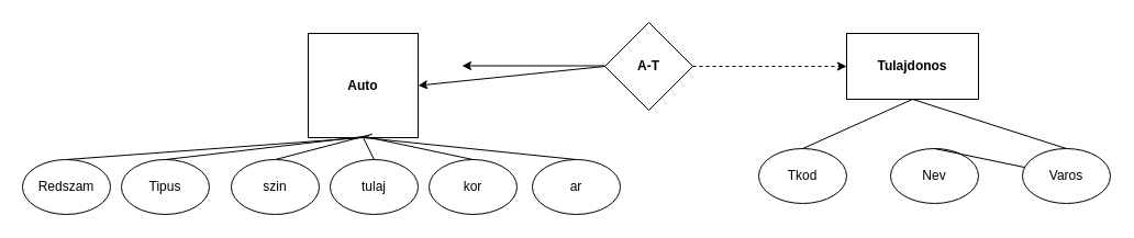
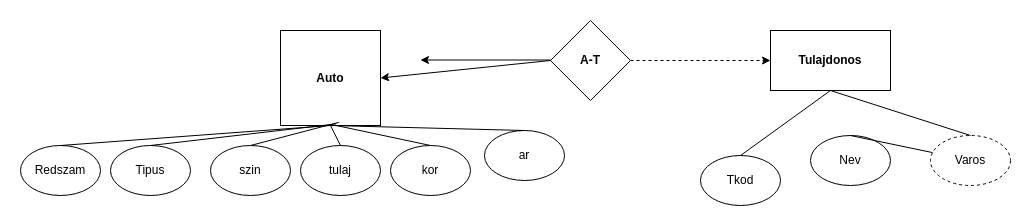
  <mxCell id="0" />
  <mxCell id="1" parent="0" />
  <mxCell id="2" value="&lt;b&gt;Tulajdonos&lt;/b&gt;" style="rounded=0;whiteSpace=wrap;html=1;" vertex="1" parent="1"><mxGeometry x="770" y="30" width="120" height="60" as="geometry" /></mxCell>
  <mxCell id="3" value="&lt;b&gt;Auto&lt;/b&gt;" style="rounded=0;whiteSpace=wrap;html=1;" vertex="1" parent="1"><mxGeometry x="280" y="30" width="100" height="95" as="geometry" /></mxCell>
  <mxCell id="4" value="Redszam" style="ellipse;whiteSpace=wrap;html=1;" vertex="1" parent="1"><mxGeometry x="20" y="145" width="80" height="50" as="geometry" /></mxCell>
  <mxCell id="5" value="Tipus" style="ellipse;whiteSpace=wrap;html=1;" vertex="1" parent="1"><mxGeometry y="145" width="80" height="50" as="geometry" x="110" /></mxCell>
  <mxCell id="6" value="szin" style="ellipse;whiteSpace=wrap;html=1;" vertex="1" parent="1"><mxGeometry x="210" y="145" width="80" height="50" as="geometry" /></mxCell>
  <mxCell id="7" value="kor" style="ellipse;whiteSpace=wrap;html=1;" vertex="1" parent="1"><mxGeometry x="390" y="145" width="80" height="50" as="geometry" /></mxCell>
  <mxCell id="8" value="tulaj" style="ellipse;whiteSpace=wrap;html=1;" vertex="1" parent="1"><mxGeometry x="300" y="145" width="80" height="50" as="geometry" /></mxCell>
- <mxCell id="9" value="ar" style="ellipse;whiteSpace=wrap;html=1;" vertex="1" parent="1"><mxGeometry x="484" y="145" width="80" height="50" as="geometry" /></mxCell>
- <mxCell id="10" value="Tkod" style="ellipse;whiteSpace=wrap;html=1;" vertex="1" parent="1"><mxGeometry x="690" y="135" width="80" height="50" as="geometry" /></mxCell>
+ <mxCell id="9" value="ar" style="ellipse;whiteSpace=wrap;html=1;" vertex="1" parent="1"><mxGeometry x="484" y="130" width="80" height="50" as="geometry" /></mxCell>
+ <mxCell id="10" value="Tkod" style="ellipse;whiteSpace=wrap;html=1;" vertex="1" parent="1"><mxGeometry x="700" y="155" width="80" height="50" as="geometry" /></mxCell>
  <mxCell id="11" value="Nev" style="ellipse;whiteSpace=wrap;html=1;" vertex="1" parent="1"><mxGeometry x="810" y="135" width="80" height="50" as="geometry" /></mxCell>
- <mxCell id="12" value="Varos" style="ellipse;whiteSpace=wrap;html=1;" vertex="1" parent="1"><mxGeometry x="930" y="135" width="80" height="50" as="geometry" /></mxCell>
+ <mxCell id="12" value="Varos" style="ellipse;whiteSpace=wrap;html=1;dashed=1;" vertex="1" parent="1"><mxGeometry x="930" y="135" width="80" height="50" as="geometry" /></mxCell>
  <mxCell id="13" value="" style="endArrow=none;html=1;rounded=0;entryX=0.558;entryY=1;entryDx=0;entryDy=0;entryPerimeter=0;" edge="1" parent="1" target="3"><mxGeometry width="50" height="50" relative="1" as="geometry"><mxPoint x="430" y="145" as="sourcePoint" /><mxPoint x="480" y="95" as="targetPoint" /></mxGeometry></mxCell>
  <mxCell id="14" value="" style="endArrow=none;html=1;rounded=0;entryX=0.5;entryY=1;entryDx=0;entryDy=0;" edge="1" parent="1" target="3"><mxGeometry width="50" height="50" relative="1" as="geometry"><mxPoint x="340" y="145" as="sourcePoint" /><mxPoint x="350" y="85" as="targetPoint" /></mxGeometry></mxCell>
  <mxCell id="15" value="" style="endArrow=none;html=1;rounded=0;entryX=0.583;entryY=0.967;entryDx=0;entryDy=0;entryPerimeter=0;" edge="1" parent="1" target="3"><mxGeometry width="50" height="50" relative="1" as="geometry"><mxPoint x="250" y="145" as="sourcePoint" /><mxPoint x="310" y="85" as="targetPoint" /></mxGeometry></mxCell>
  <mxCell id="16" value="" style="endArrow=none;html=1;rounded=0;entryX=0.558;entryY=0.983;entryDx=0;entryDy=0;entryPerimeter=0;" edge="1" parent="1" target="3"><mxGeometry width="50" height="50" relative="1" as="geometry"><mxPoint x="150" y="145" as="sourcePoint" /><mxPoint x="200" y="95" as="targetPoint" /></mxGeometry></mxCell>
  <mxCell id="17" value="" style="endArrow=none;html=1;rounded=0;entryX=0.5;entryY=1;entryDx=0;entryDy=0;" edge="1" parent="1" target="3"><mxGeometry width="50" height="50" relative="1" as="geometry"><mxPoint x="60" y="145" as="sourcePoint" /><mxPoint y="95" as="targetPoint" x="110" /></mxGeometry></mxCell>
  <mxCell id="18" value="" style="endArrow=none;html=1;rounded=0;entryX=0.5;entryY=1;entryDx=0;entryDy=0;exitX=0.5;exitY=0;exitDx=0;exitDy=0;" edge="1" parent="1" source="9" target="3"><mxGeometry width="50" height="50" relative="1" as="geometry"><mxPoint x="433" y="135" as="sourcePoint" /><mxPoint x="330" y="80" as="targetPoint" /></mxGeometry></mxCell>
  <mxCell id="19" value="" style="endArrow=none;html=1;rounded=0;exitX=0.5;exitY=0;exitDx=0;exitDy=0;" edge="1" parent="1" source="11" target="12"><mxGeometry width="50" height="50" relative="1" as="geometry"><mxPoint x="870" y="135" as="sourcePoint" /><mxPoint x="920" y="85" as="targetPoint" /></mxGeometry></mxCell>
  <mxCell id="20" value="" style="endArrow=none;html=1;rounded=0;entryX=0.5;entryY=1;entryDx=0;entryDy=0;exitX=0.5;exitY=0;exitDx=0;exitDy=0;" edge="1" parent="1" source="10" target="2"><mxGeometry width="50" height="50" relative="1" as="geometry"><mxPoint x="760" y="135" as="sourcePoint" /><mxPoint x="810" y="85" as="targetPoint" /></mxGeometry></mxCell>
  <mxCell id="21" value="" style="endArrow=none;html=1;rounded=0;entryX=0.5;entryY=1;entryDx=0;entryDy=0;exitX=0.5;exitY=0;exitDx=0;exitDy=0;exitPerimeter=0;" edge="1" parent="1" source="12" target="2"><mxGeometry width="50" height="50" relative="1" as="geometry"><mxPoint x="970" y="130" as="sourcePoint" /><mxPoint x="969.5" y="85" as="targetPoint" /></mxGeometry></mxCell>
  <mxCell id="22" value="&lt;b&gt;A-T&lt;/b&gt;" style="rhombus;whiteSpace=wrap;html=1;" vertex="1" parent="1"><mxGeometry x="550" y="20" width="80" height="80" as="geometry" /></mxCell>
  <mxCell id="23" value="" style="endArrow=classic;html=1;rounded=0;entryX=1;entryY=0.5;entryDx=0;entryDy=0;" edge="1" parent="1" target="3"><mxGeometry width="50" height="50" relative="1" as="geometry"><mxPoint x="550" y="60" as="sourcePoint" /><mxPoint x="590" y="5" as="targetPoint" /></mxGeometry></mxCell>
  <mxCell id="24" value="" style="endArrow=classic;html=1;rounded=0;entryX=0;entryY=0.5;entryDx=0;entryDy=0;exitX=1;exitY=0.5;exitDx=0;exitDy=0;dashed=1;" edge="1" parent="1" source="22" target="2"><mxGeometry width="50" height="50" relative="1" as="geometry"><mxPoint x="640" y="65" as="sourcePoint" /><mxPoint x="680" y="15" as="targetPoint" /></mxGeometry></mxCell>
  <mxCell id="25" value="" style="endArrow=classic;html=1;rounded=0;" edge="1" parent="1"><mxGeometry width="50" height="50" relative="1" as="geometry"><mxPoint x="550" y="59.5" as="sourcePoint" /><mxPoint x="420" y="59.5" as="targetPoint" /></mxGeometry></mxCell>
